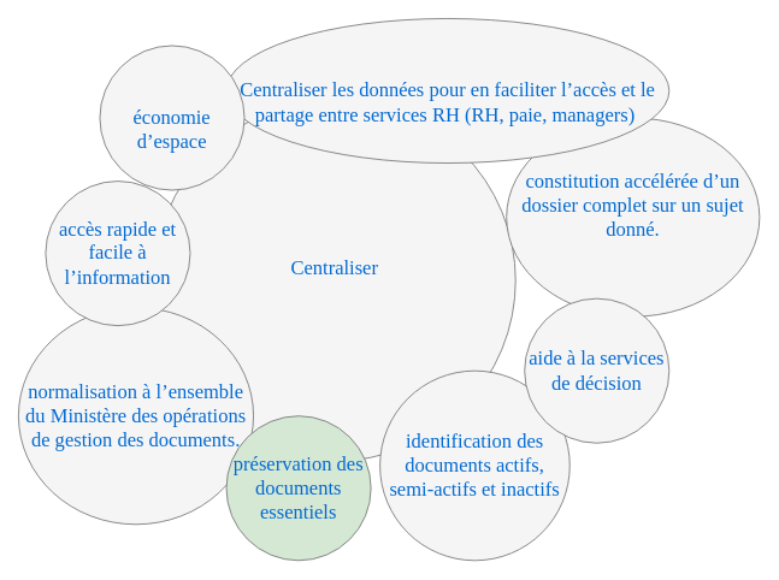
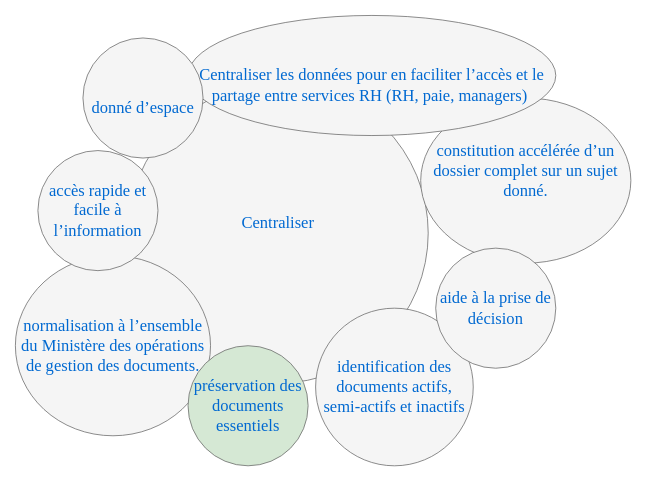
  <mxCell id="0" />
  <mxCell id="1" parent="0" />
  <mxCell id="2" value="Centraliser&lt;div&gt;&lt;br/&gt;&lt;/div&gt;" style="ellipse;whiteSpace=wrap;html=1;rounded=0;shadow=0;dashed=0;comic=0;fontFamily=Verdana;fontSize=22;fontColor=#0069D1;fillColor=#f5f5f5;strokeColor=#666666;" parent="1" vertex="1"><mxGeometry x="170" y="110" width="400" height="400" as="geometry" /></mxCell>
  <mxCell id="3" value="&lt;div&gt;constitution accélérée d’un dossier complet sur un sujet donné.&lt;/div&gt;&lt;div&gt;&lt;br&gt;&lt;/div&gt;" style="ellipse;whiteSpace=wrap;html=1;rounded=0;shadow=0;dashed=0;comic=0;fontFamily=Verdana;fontSize=22;fontColor=#0069D1;fillColor=#f5f5f5;strokeColor=#666666;" parent="1" vertex="1"><mxGeometry x="560" y="130" width="280" height="220" as="geometry" /></mxCell>
  <mxCell id="4" value="&lt;br&gt;Centraliser les données pour en faciliter l’accès et le partage entre services RH (RH, paie, managers)&amp;nbsp;" style="ellipse;whiteSpace=wrap;html=1;rounded=0;shadow=0;dashed=0;comic=0;fontFamily=Verdana;fontSize=22;fontColor=#0069D1;fillColor=#f5f5f5;strokeColor=#666666;" parent="1" vertex="1"><mxGeometry x="250" y="20" width="490" height="160" as="geometry" /></mxCell>
  <mxCell id="5" value="&lt;div&gt;&lt;br&gt;&lt;/div&gt;&lt;div&gt;normalisation à l’ensemble du Ministère des opérations de gestion des documents.&lt;/div&gt;&lt;div&gt;&lt;br&gt;&lt;/div&gt;" style="ellipse;whiteSpace=wrap;html=1;rounded=0;shadow=0;dashed=0;comic=0;fontFamily=Verdana;fontSize=22;fontColor=#0069D1;fillColor=#f5f5f5;strokeColor=#666666;" parent="1" vertex="1"><mxGeometry x="20" y="340" width="260" height="240" as="geometry" /></mxCell>
  <mxCell id="6" value="&lt;div&gt;&lt;br&gt;&lt;/div&gt;&lt;div&gt;identification des documents actifs, semi-actifs et inactifs&lt;/div&gt;&lt;div&gt;&lt;br&gt;&lt;/div&gt;" style="ellipse;whiteSpace=wrap;html=1;rounded=0;shadow=0;dashed=0;comic=0;fontFamily=Verdana;fontSize=22;fontColor=#0069D1;fillColor=#f5f5f5;strokeColor=#666666;" parent="1" vertex="1"><mxGeometry x="420" y="410" width="210" height="210" as="geometry" /></mxCell>
  <mxCell id="7" value="accès rapide et facile à l’information" style="ellipse;whiteSpace=wrap;html=1;rounded=0;shadow=0;dashed=0;comic=0;fontFamily=Verdana;fontSize=22;fontColor=#0069D1;fillColor=#f5f5f5;strokeColor=#666666;" parent="1" vertex="1"><mxGeometry x="50" y="200" width="160" height="160" as="geometry" /></mxCell>
- <mxCell id="8" value="&lt;div&gt;&lt;br&gt;&lt;/div&gt;&lt;div&gt;économie d’espace&lt;/div&gt;" style="ellipse;whiteSpace=wrap;html=1;rounded=0;shadow=0;dashed=0;comic=0;fontFamily=Verdana;fontSize=22;fontColor=#0069D1;fillColor=#f5f5f5;strokeColor=#666666;" parent="1" vertex="1"><mxGeometry x="110" y="50" width="160" height="160" as="geometry" /></mxCell>
- <mxCell id="9" value="aide à la services de décision" style="ellipse;whiteSpace=wrap;html=1;rounded=0;shadow=0;dashed=0;comic=0;fontFamily=Verdana;fontSize=22;fontColor=#0069D1;fillColor=#f5f5f5;strokeColor=#666666;" parent="1" vertex="1"><mxGeometry x="580" y="330" width="160" height="160" as="geometry" /></mxCell>
+ <mxCell id="8" value="&lt;div&gt;&lt;br&gt;&lt;/div&gt;&lt;div&gt;donné d’espace&lt;/div&gt;" style="ellipse;whiteSpace=wrap;html=1;rounded=0;shadow=0;dashed=0;comic=0;fontFamily=Verdana;fontSize=22;fontColor=#0069D1;fillColor=#f5f5f5;strokeColor=#666666;" parent="1" vertex="1"><mxGeometry x="110" y="50" width="160" height="160" as="geometry" /></mxCell>
+ <mxCell id="9" value="aide à la prise de décision" style="ellipse;whiteSpace=wrap;html=1;rounded=0;shadow=0;dashed=0;comic=0;fontFamily=Verdana;fontSize=22;fontColor=#0069D1;fillColor=#f5f5f5;strokeColor=#666666;" parent="1" vertex="1"><mxGeometry x="580" y="330" width="160" height="160" as="geometry" /></mxCell>
  <mxCell id="10" value="préservation des documents essentiels" style="ellipse;whiteSpace=wrap;html=1;rounded=0;shadow=0;dashed=0;comic=0;fontFamily=Verdana;fontSize=22;fontColor=#0069D1;fillColor=#d5e8d4;strokeColor=#666666;" parent="1" vertex="1"><mxGeometry x="250" y="460" width="160" height="160" as="geometry" /></mxCell>
